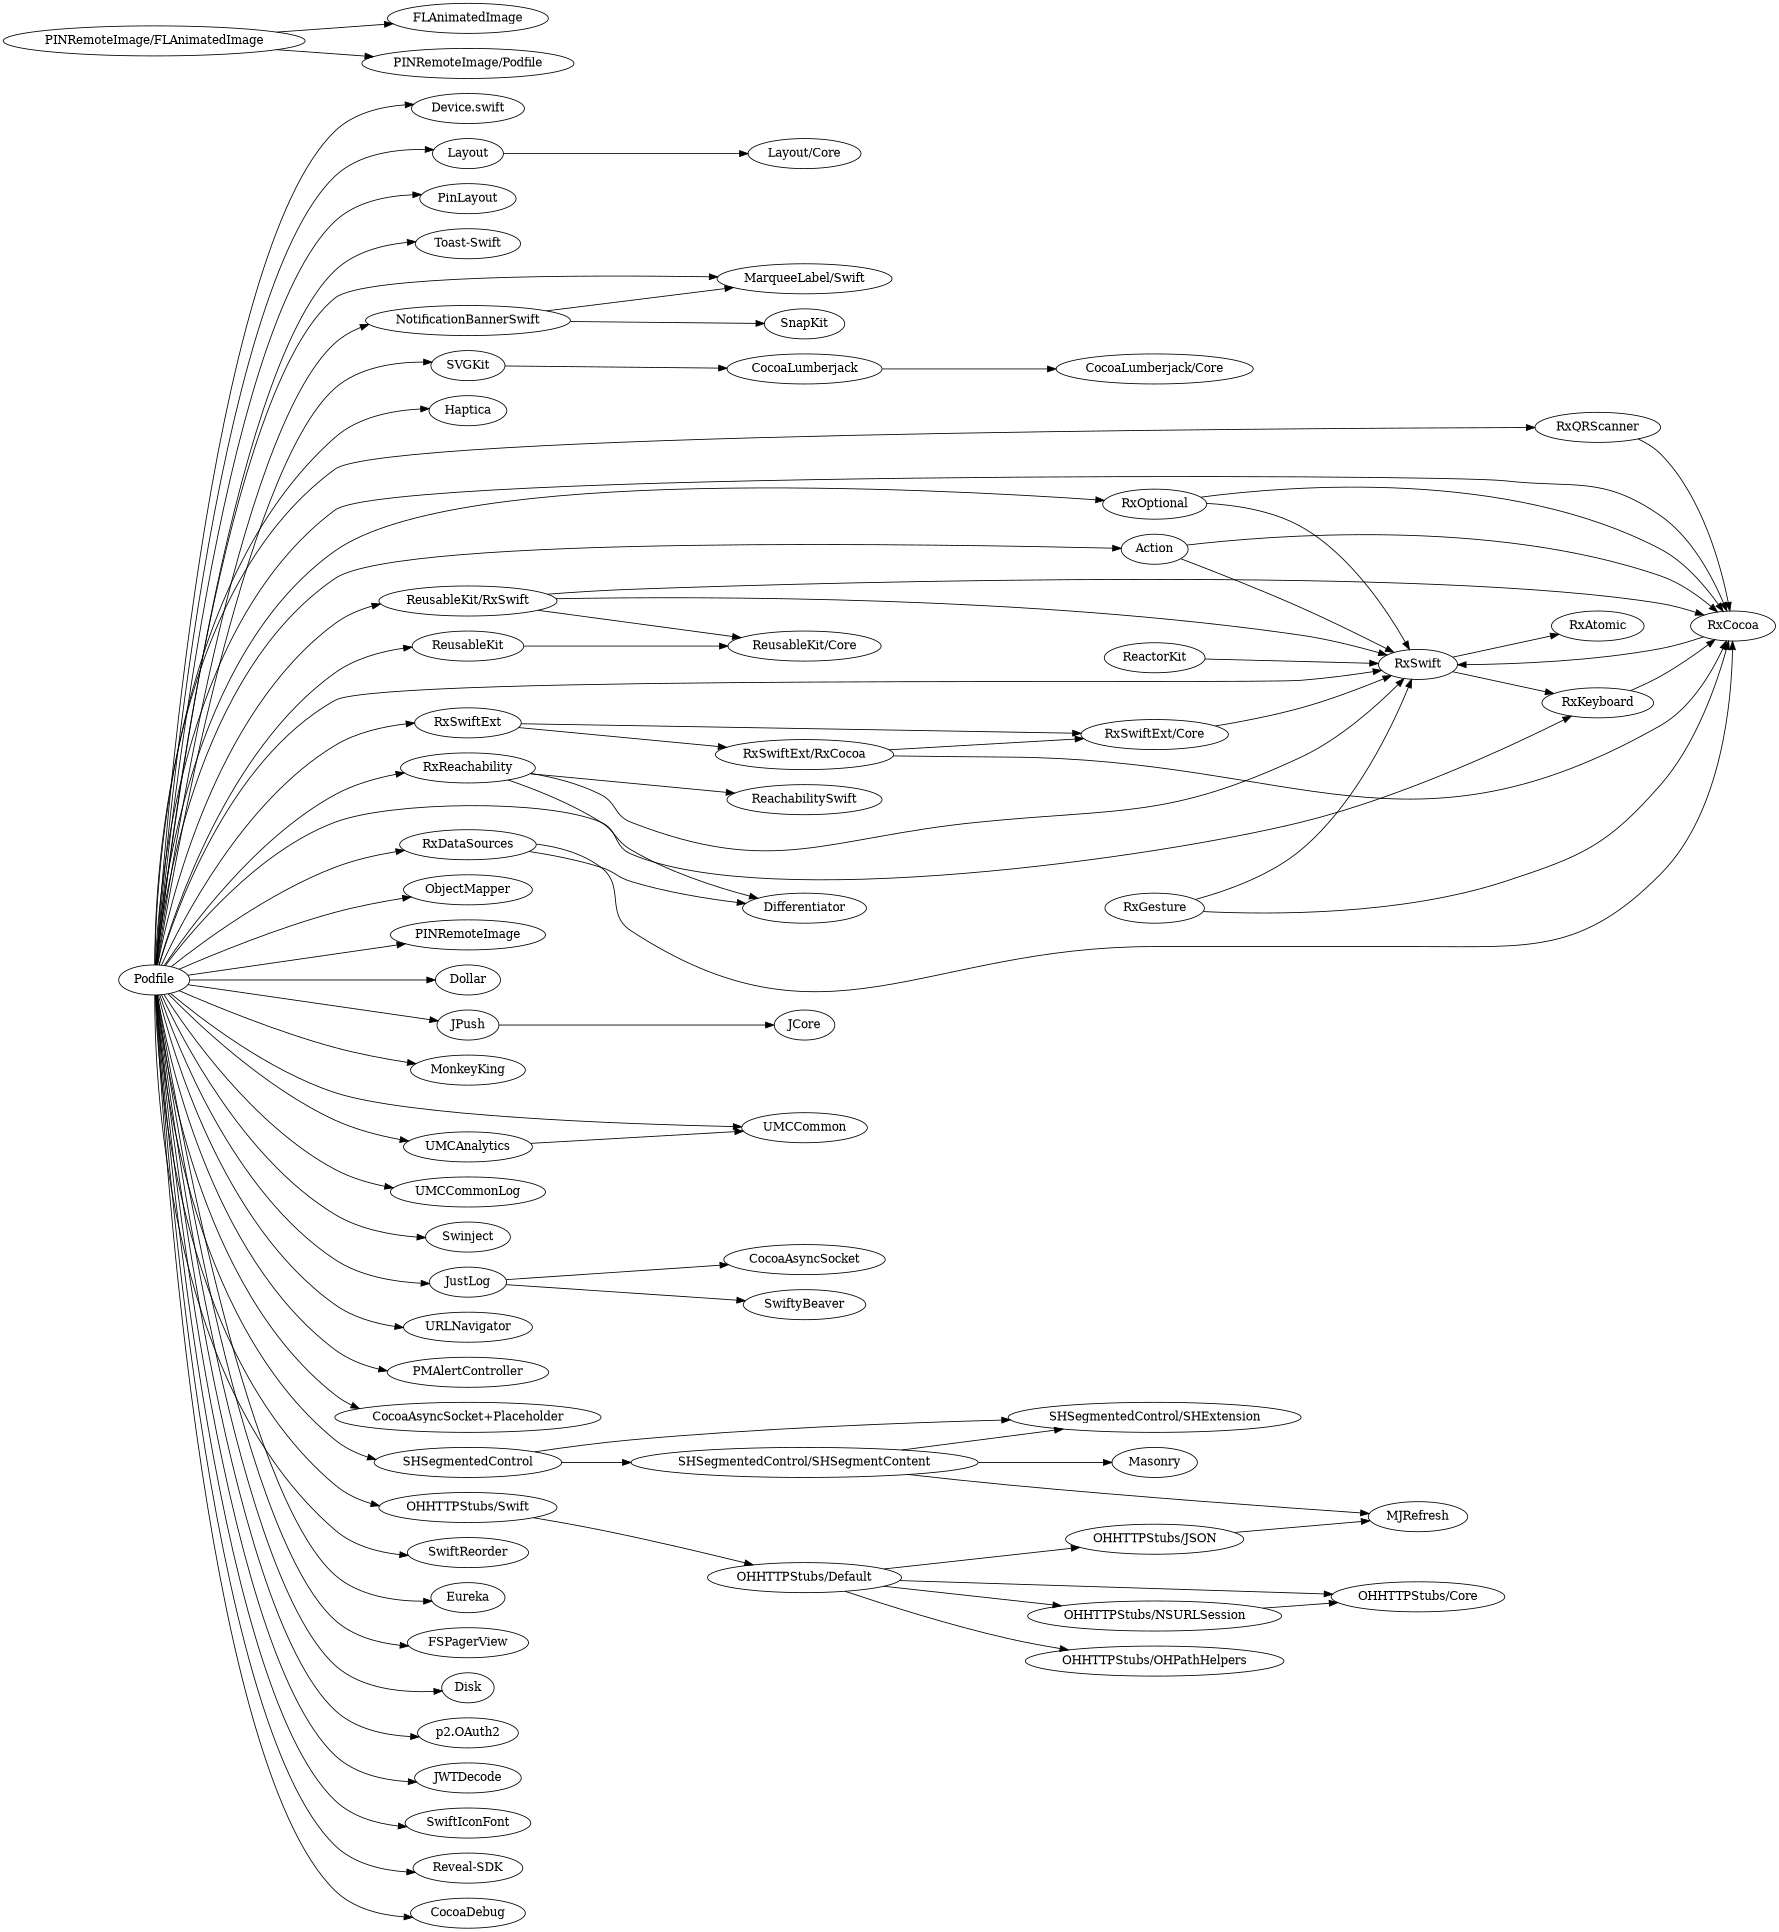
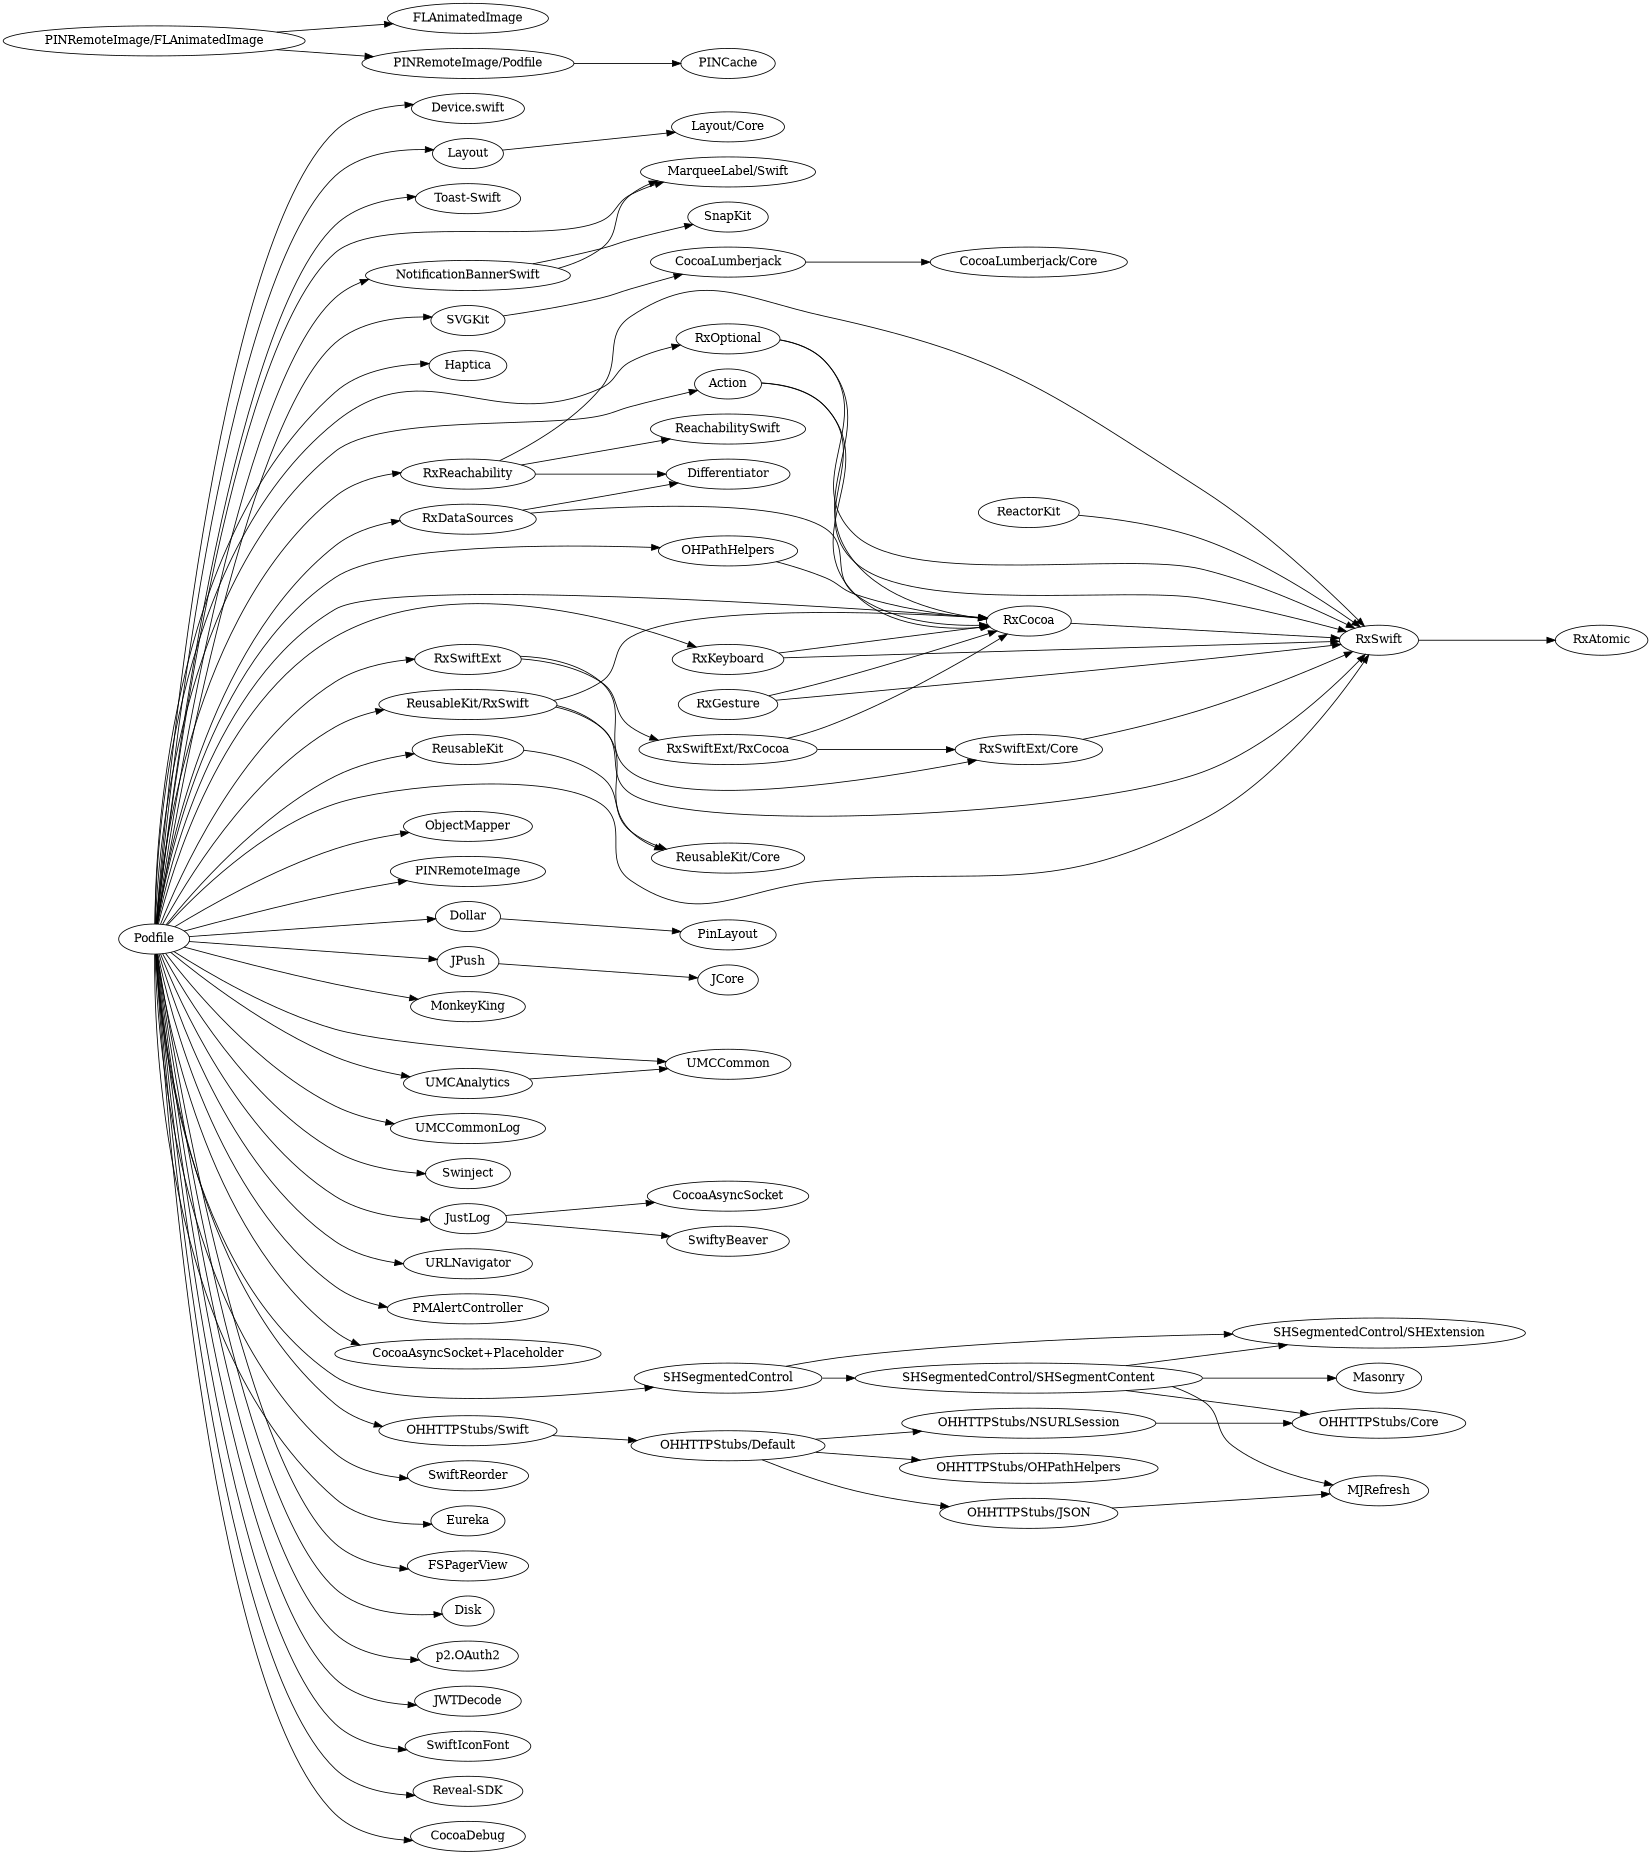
  digraph {
    rankdir=LR
    n1 [height=0.5 label=Podfile width=0.97692]
    n2 [height=0.5 label="Device.swift" width=1.529]
    n3 [height=0.5 label=Layout width=0.97656]
    n4 [height=0.5 label=PinLayout width=1.3043]
    n5 [height=0.5 label="Toast-Swift" width=1.4235]
    n6 [height=0.5 label=NotificationBannerSwift width=2.696]
    n7 [height=0.5 label=SVGKit width=1.0861]
    n8 [height=0.5 label=Haptica width=1.0446]
    n9 [height=0.5 label=RxSwift width=1.0997]
    n10 [height=0.5 label=RxCocoa width=1.195]
    n11 [height=0.5 label=RxSwiftExt width=1.4409]
    n12 [height=0.5 label=RxOptional width=1.4271]
    n13 [height=0.5 label=Action width=0.94933]
    n14 [height=0.5 label=RxDataSources width=1.8089]
    n15 [height=0.5 label=ReusableKit width=1.4951]
    n16 [height=0.5 label="ReusableKit/RxSwift" width=2.3823]
-   n17 [height=0.5 label=RxQRScanner width=1.6998]
+   n17 [height=0.5 label=OHPathHelpers width=1.6998]
    n18 [height=0.5 label=RxKeyboard width=1.536]
    n19 [height=0.5 label=RxReachability width=1.8089]
    n20 [height=0.5 label=ObjectMapper width=1.6995]
    n21 [height=0.5 label=PINRemoteImage width=2.0544]
    n22 [height=0.5 label=Dollar width=0.90831]
    n23 [height=0.5 label=JPush width=0.85421]
    n24 [height=0.5 label=MonkeyKing width=1.5908]
    n25 [height=0.5 label=UMCCommon width=1.7549]
    n26 [height=0.5 label=UMCCommonLog width=2.1506]
    n27 [height=0.5 label=UMCAnalytics width=1.7819]
    n28 [height=0.5 label=Swinject width=1.1404]
    n29 [height=0.5 label=JustLog width=1.0587]
    n30 [height=0.5 label=URLNavigator width=1.7543]
    n31 [height=0.5 label=PMAlertController width=2.1502]
    n32 [height=0.5 label="CocoaAsyncSocket+Placeholder" width=2.7885]
    n33 [height=0.5 label=SHSegmentedControl width=2.4369]
    n34 [height=0.5 label=SwiftReorder width=1.6042]
    n35 [height=0.5 label="MarqueeLabel/Swift" width=2.3135]
    n36 [height=0.5 label=Eureka width=0.97632]
    n37 [height=0.5 label=FSPagerView width=1.6308]
    n38 [height=0.5 label=Disk width=0.75]
    n39 [height=0.5 label="p2.OAuth2" width=1.3793]
    n40 [height=0.5 label=JWTDecode width=1.5084]
    n41 [height=0.5 label=SwiftIconFont width=1.7001]
    n42 [height=0.5 label="OHHTTPStubs/Swift" width=2.3964]
    n43 [height=0.5 label="Reveal-SDK" width=1.536]
    n44 [height=0.5 label=CocoaDebug width=1.5632]
    n45 [height=0.5 label="Layout/Core" width=1.5223]
    n46 [height=0.5 label=SnapKit width=1.086]
    n47 [height=0.5 label=CocoaLumberjack width=2.0951]
    n48 [height=0.5 label=RxAtomic width=1.3043]
    n49 [height=0.5 label="RxSwiftExt/Core" width=1.9866]
    n50 [height=0.5 label="RxSwiftExt/RxCocoa" width=2.4234]
    n51 [height=0.5 label=Differentiator width=1.6268]
    n52 [height=0.5 label="ReusableKit/Core" width=2.0409]
    n53 [height=0.5 label=RxGesture width=1.3314]
    n54 [height=0.5 label=ReactorKit width=1.3585]
    n55 [height=0.5 label=ReachabilitySwift width=2.0545]
    n56 [height=0.5 label=JCore width=0.85385]
    n57 [height=0.5 label=CocoaAsyncSocket width=2.2046]
    n58 [height=0.5 label=SwiftyBeaver width=1.6315]
    n59 [height=0.5 label="SHSegmentedControl/SHExtension" width=3.8017]
    n60 [height=0.5 label="SHSegmentedControl/SHSegmentContent" width=4.4567]
    n61 [height=0.5 label="OHHTTPStubs/Default" width=2.6006]
    n62 [height=0.5 label="CocoaLumberjack/Core" width=2.6408]
    n63 [height=0.5 label="PINRemoteImage/FLAnimatedImage" width=3.9918]
    n64 [height=0.5 label=FLAnimatedImage width=2.1499]
    n65 [height=0.5 label="PINRemoteImage/Podfile" width=2.6002]
    n66 [height=0.5 label=Masonry width=1.1541]
    n67 [height=0.5 label=MJRefresh width=1.3587]
    n68 [height=0.5 label="OHHTTPStubs/Core" width=2.3416]
    n69 [height=0.5 label="OHHTTPStubs/JSON" width=2.4511]
    n70 [height=0.5 label="OHHTTPStubs/NSURLSession" width=3.4201]
    n71 [height=0.5 label="OHHTTPStubs/OHPathHelpers" width=3.4195]
+   n72 [height=0.5 label=PINCache width=1.2903]
    n1 -> n2
    n1 -> n3
-   n1 -> n4
+   n22 -> n4
    n1 -> n5
    n1 -> n6
    n1 -> n7
    n1 -> n8
    n1 -> n9
    n1 -> n10
    n1 -> n11
    n1 -> n12
    n1 -> n13
    n1 -> n14
    n1 -> n15
    n1 -> n16
    n1 -> n17
    n1 -> n18
    n1 -> n19
    n1 -> n20
    n1 -> n21
    n1 -> n22
    n1 -> n23
    n1 -> n24
    n1 -> n25
    n1 -> n26
    n1 -> n27
    n1 -> n28
    n1 -> n29
    n1 -> n30
    n1 -> n31
    n1 -> n32
    n1 -> n33
    n1 -> n34
    n1 -> n35
    n1 -> n36
    n1 -> n37
    n1 -> n38
    n1 -> n39
    n1 -> n40
    n1 -> n41
    n1 -> n42
    n1 -> n43
    n1 -> n44
    n3 -> n45
    n6 -> n35
    n6 -> n46
    n7 -> n47
    n9 -> n48
    n10 -> n9
    n11 -> n49
    n11 -> n50
    n12 -> n9
    n12 -> n10
    n13 -> n9
    n13 -> n10
    n14 -> n10
    n14 -> n51
    n15 -> n52
    n16 -> n9
    n16 -> n10
    n16 -> n52
    n17 -> n10
-   n9 -> n18
+   n18 -> n9
    n18 -> n10
    n19 -> n9
    n19 -> n51
    n19 -> n55
    n23 -> n56
    n27 -> n25
    n29 -> n57
    n29 -> n58
    n33 -> n59
    n33 -> n60
    n42 -> n61
    n47 -> n62
    n49 -> n9
    n50 -> n10
    n50 -> n49
    n53 -> n9
    n53 -> n10
    n54 -> n9
    n60 -> n59
    n60 -> n66
    n60 -> n67
-   n61 -> n68
+   n60 -> n68
    n61 -> n69
    n61 -> n70
    n61 -> n71
    n63 -> n64
    n63 -> n65
+   n65 -> n72
    n69 -> n67
    n70 -> n68
  }
